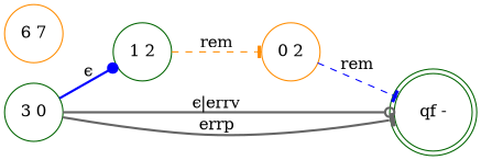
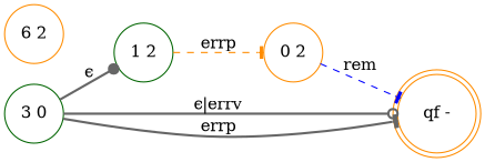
  digraph {
    fontname="DejaVu Serif"
    rankdir=LR
    node [color=darkorange fontname="DejaVu Serif" shape=circle]
    edge [arrowhead=tee color=blue fontname="DejaVu Serif" style=bold]
    "1 2" [color=darkgreen]
    "0 2"
-   "qf -" [color=darkgreen shape=doublecircle]
+   "qf -" [shape=doublecircle]
    n4 [color=darkgreen label="3 0"]
-   "6 2" [label="6 7"]
-   "1 2" -> "0 2" [color=darkorange label=rem style=dashed]
+   "6 2"
+   "1 2" -> "0 2" [color=darkorange label=errp style=dashed]
    "0 2" -> "qf -" [label=rem style=dashed]
-   n4 -> "1 2" [arrowhead=dot label="ϵ"]
+   n4 -> "1 2" [arrowhead=dot color=gray40 label="ϵ"]
    n4 -> "qf -" [arrowhead=odot color=gray40 label="ϵ|errv"]
    n4 -> "qf -" [color=gray40 label=errp]
  }
